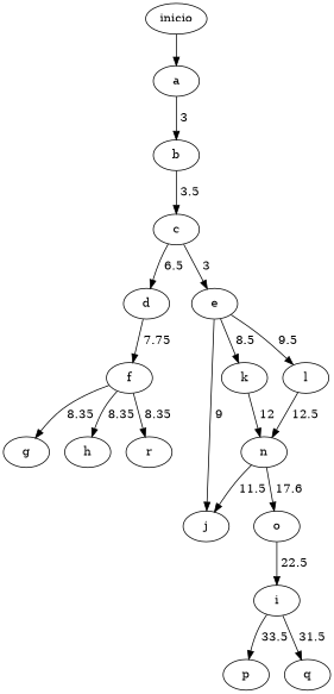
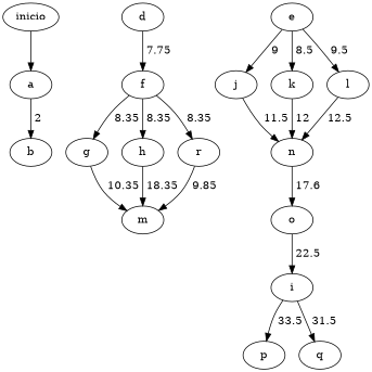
  digraph {
    inicio
    a
    b
-   c
    d
    e
    f
    j
    k
    l
    g
    h
    r
    n
+   m
    o
    i
    p
    q
    inicio -> a
-   a -> b [label=" 3"]
-   b -> c [label=" 3.5"]
-   c -> d [label=" 6.5"]
-   c -> e [label=" 3"]
+   a -> b [label=" 2"]
    d -> f [label=" 7.75"]
    e -> j [label=" 9"]
    e -> k [label=" 8.5"]
    e -> l [label=" 9.5"]
    f -> g [label=" 8.35"]
    f -> h [label=" 8.35"]
    f -> r [label=" 8.35"]
-   n -> j [label=" 11.5"]
+   j -> n [label=" 11.5"]
    k -> n [label=" 12"]
    l -> n [label=" 12.5"]
+   g -> m [label=" 10.35"]
+   h -> m [label=" 18.35"]
+   r -> m [label=" 9.85"]
    n -> o [label=" 17.6"]
    o -> i [label=" 22.5"]
    i -> p [label=" 33.5"]
    i -> q [label=" 31.5"]
  }
